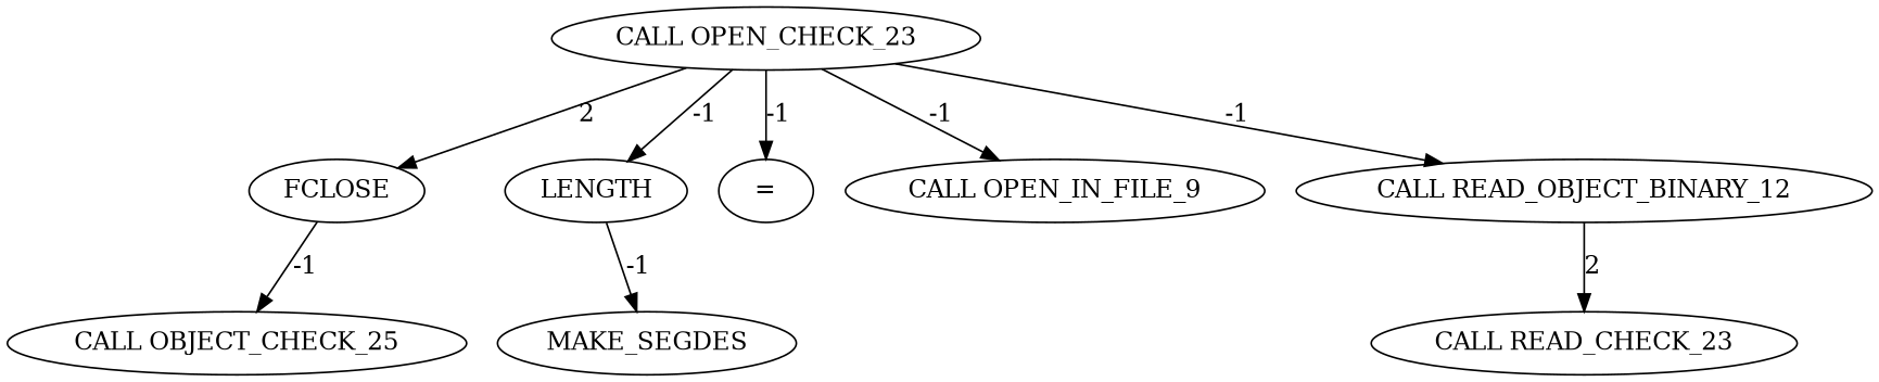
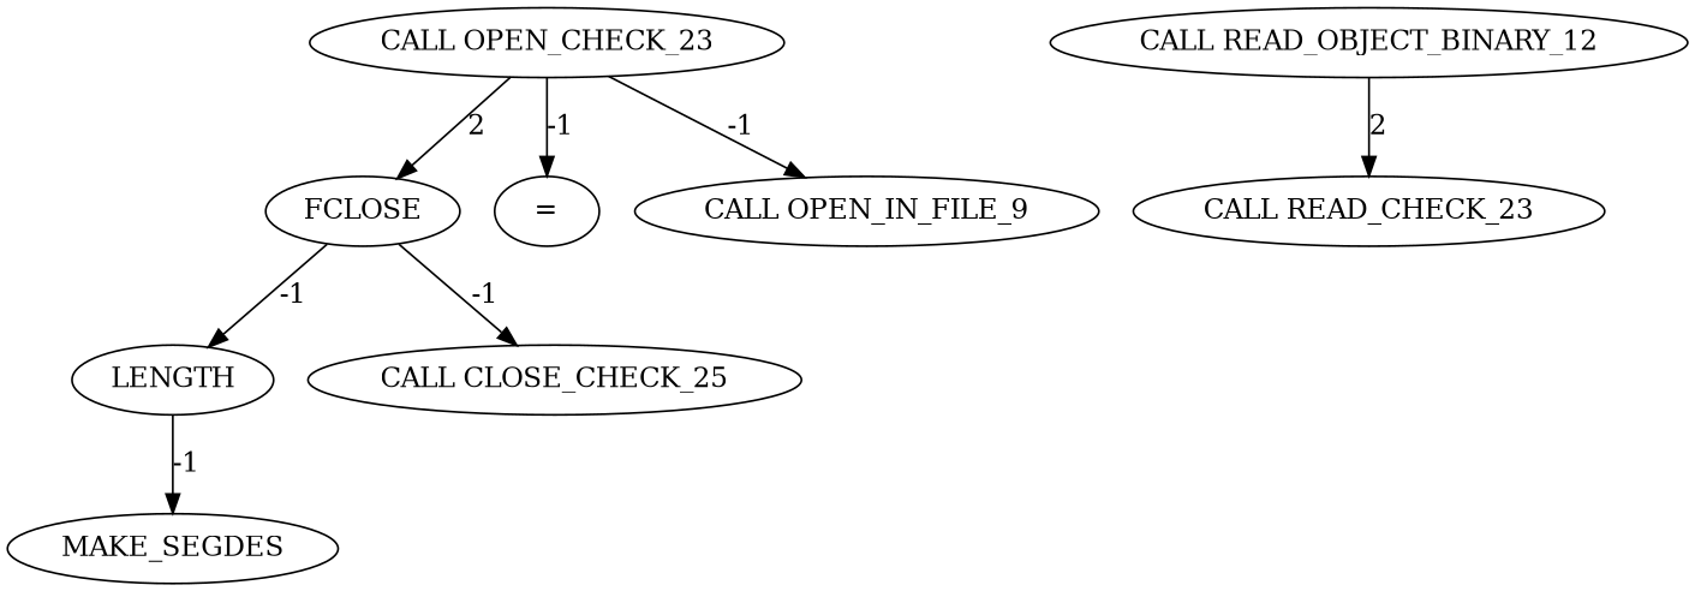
  digraph {
    node [cost=0]
    edge [cost=-1]
    n1 [label=FCLOSE]
    n2 [label=LENGTH]
-   n3 [label="CALL OBJECT_CHECK_25"]
+   n3 [label="CALL CLOSE_CHECK_25"]
    n4 [cost=87 label=MAKE_SEGDES]
    n5 [cost=1677 label="="]
    n6 [label="CALL OPEN_IN_FILE_9"]
    n7 [label="CALL OPEN_CHECK_23"]
    n8 [label="CALL READ_OBJECT_BINARY_12"]
    n9 [label="CALL READ_CHECK_23"]
-   n7 -> n2 [label=-1]
+   n1 -> n2 [label=-1]
    n1 -> n3 [label=-1]
    n2 -> n4 [label=-1]
    n7 -> n1 [label=2]
    n7 -> n5 [label=-1]
    n7 -> n6 [label=-1]
-   n7 -> n8 [label=-1]
    n8 -> n9 [label=2]
  }
